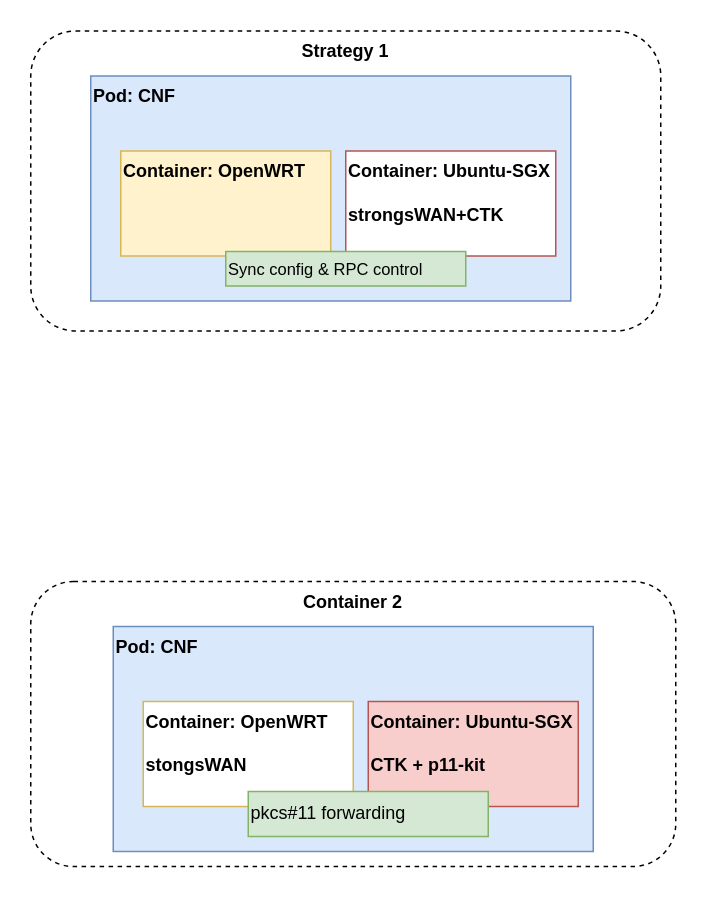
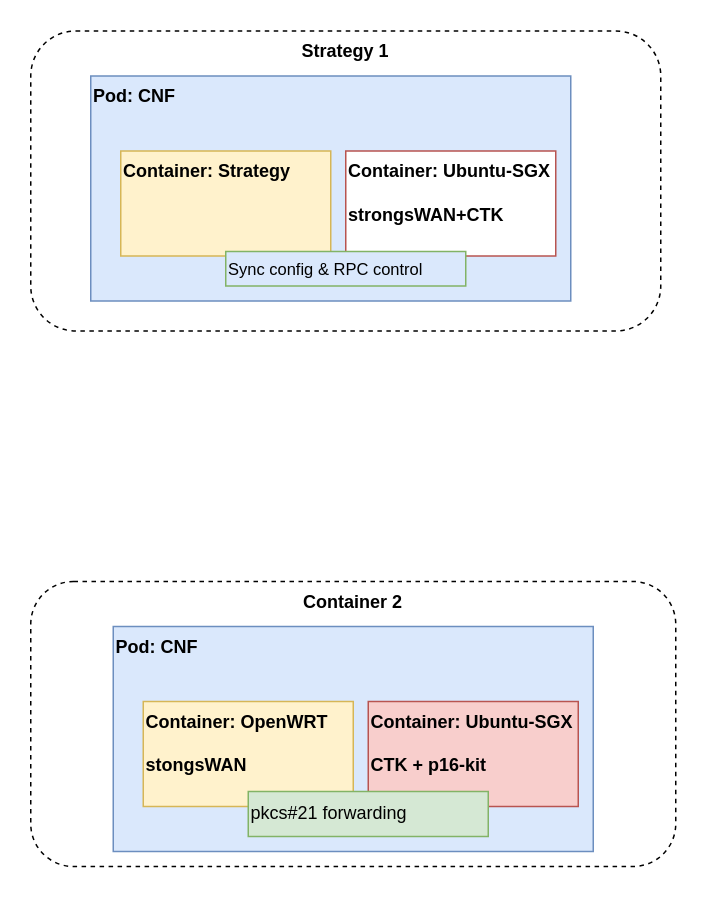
  <mxCell id="0" />
  <mxCell id="1" parent="0" />
  <mxCell id="2" value="Container 2" style="rounded=1;whiteSpace=wrap;html=1;dashed=1;fillColor=none;verticalAlign=top;align=center;fontStyle=1" parent="1" vertex="1"><mxGeometry x="20" y="387" width="430" height="190" as="geometry" /></mxCell>
  <mxCell id="3" value="Strategy 1" style="rounded=1;whiteSpace=wrap;html=1;dashed=1;fillColor=none;verticalAlign=top;align=center;fontStyle=1" parent="1" vertex="1"><mxGeometry x="20" y="20" width="420" height="200" as="geometry" /></mxCell>
  <mxCell id="4" value="Pod: CNF" style="rounded=0;whiteSpace=wrap;html=1;fillColor=#dae8fc;strokeColor=#6c8ebf;align=left;verticalAlign=top;fontStyle=1" parent="1" vertex="1"><mxGeometry x="60" y="50" width="320" height="150" as="geometry" /></mxCell>
- <mxCell id="5" value="Container: OpenWRT" style="rounded=0;whiteSpace=wrap;html=1;fillColor=#fff2cc;strokeColor=#d6b656;align=left;verticalAlign=top;fontStyle=1;" parent="1" vertex="1"><mxGeometry x="80" y="100" width="140" height="70" as="geometry" /></mxCell>
+ <mxCell id="5" value="Container: Strategy" style="rounded=0;whiteSpace=wrap;html=1;fillColor=#fff2cc;strokeColor=#d6b656;align=left;verticalAlign=top;fontStyle=1;" parent="1" vertex="1"><mxGeometry x="80" y="100" width="140" height="70" as="geometry" /></mxCell>
  <mxCell id="6" value="Container: Ubuntu-SGX&lt;br&gt;&lt;br&gt;strongsWAN+CTK" style="rounded=0;whiteSpace=wrap;html=1;fillColor=#ffffff;strokeColor=#b85450;align=left;verticalAlign=top;fontStyle=1;" parent="1" vertex="1"><mxGeometry x="230" y="100" width="140" height="70" as="geometry" /></mxCell>
- <mxCell id="7" value="&lt;span style=&quot;font-weight: normal&quot;&gt;&lt;font style=&quot;font-size: 11px&quot;&gt;Sync config &amp;amp; RPC control&lt;/font&gt;&lt;/span&gt;" style="rounded=0;whiteSpace=wrap;html=1;fillColor=#d5e8d4;strokeColor=#82b366;align=left;verticalAlign=middle;fontStyle=1" parent="1" vertex="1"><mxGeometry x="150" y="167" width="160" height="23" as="geometry" /></mxCell>
+ <mxCell id="7" value="&lt;span style=&quot;font-weight: normal&quot;&gt;&lt;font style=&quot;font-size: 11px&quot;&gt;Sync config &amp;amp; RPC control&lt;/font&gt;&lt;/span&gt;" style="rounded=0;whiteSpace=wrap;html=1;fillColor=#dae8fc;strokeColor=#82b366;align=left;verticalAlign=middle;fontStyle=1;" parent="1" vertex="1"><mxGeometry x="150" y="167" width="160" height="23" as="geometry" /></mxCell>
  <mxCell id="8" value="Pod: CNF" style="rounded=0;whiteSpace=wrap;html=1;fillColor=#dae8fc;strokeColor=#6c8ebf;align=left;verticalAlign=top;fontStyle=1" parent="1" vertex="1"><mxGeometry x="75" y="417" width="320" height="150" as="geometry" /></mxCell>
- <mxCell id="9" value="Container: OpenWRT&lt;br&gt;&lt;br&gt;stongsWAN" style="rounded=0;whiteSpace=wrap;html=1;fillColor=#ffffff;strokeColor=#d6b656;align=left;verticalAlign=top;fontStyle=1;" parent="1" vertex="1"><mxGeometry x="95" y="467" width="140" height="70" as="geometry" /></mxCell>
- <mxCell id="10" value="Container: Ubuntu-SGX&lt;br&gt;&lt;br&gt;CTK + p11-kit" style="rounded=0;whiteSpace=wrap;html=1;fillColor=#f8cecc;strokeColor=#b85450;align=left;verticalAlign=top;fontStyle=1;" parent="1" vertex="1"><mxGeometry x="245" y="467" width="140" height="70" as="geometry" /></mxCell>
- <mxCell id="11" value="pkcs#11 forwarding&amp;nbsp;" style="rounded=0;whiteSpace=wrap;html=1;fillColor=#d5e8d4;strokeColor=#82b366;align=left;verticalAlign=middle;fontStyle=0" parent="1" vertex="1"><mxGeometry x="165" y="527" width="160" height="30" as="geometry" /></mxCell>
+ <mxCell id="9" value="Container: OpenWRT&lt;br&gt;&lt;br&gt;stongsWAN" style="rounded=0;whiteSpace=wrap;html=1;fillColor=#fff2cc;strokeColor=#d6b656;align=left;verticalAlign=top;fontStyle=1;" parent="1" vertex="1"><mxGeometry x="95" y="467" width="140" height="70" as="geometry" /></mxCell>
+ <mxCell id="10" value="Container: Ubuntu-SGX&lt;br&gt;&lt;br&gt;CTK + p16-kit" style="rounded=0;whiteSpace=wrap;html=1;fillColor=#f8cecc;strokeColor=#b85450;align=left;verticalAlign=top;fontStyle=1;" parent="1" vertex="1"><mxGeometry x="245" y="467" width="140" height="70" as="geometry" /></mxCell>
+ <mxCell id="11" value="pkcs#21 forwarding&amp;nbsp;" style="rounded=0;whiteSpace=wrap;html=1;fillColor=#d5e8d4;strokeColor=#82b366;align=left;verticalAlign=middle;fontStyle=0" parent="1" vertex="1"><mxGeometry x="165" y="527" width="160" height="30" as="geometry" /></mxCell>
